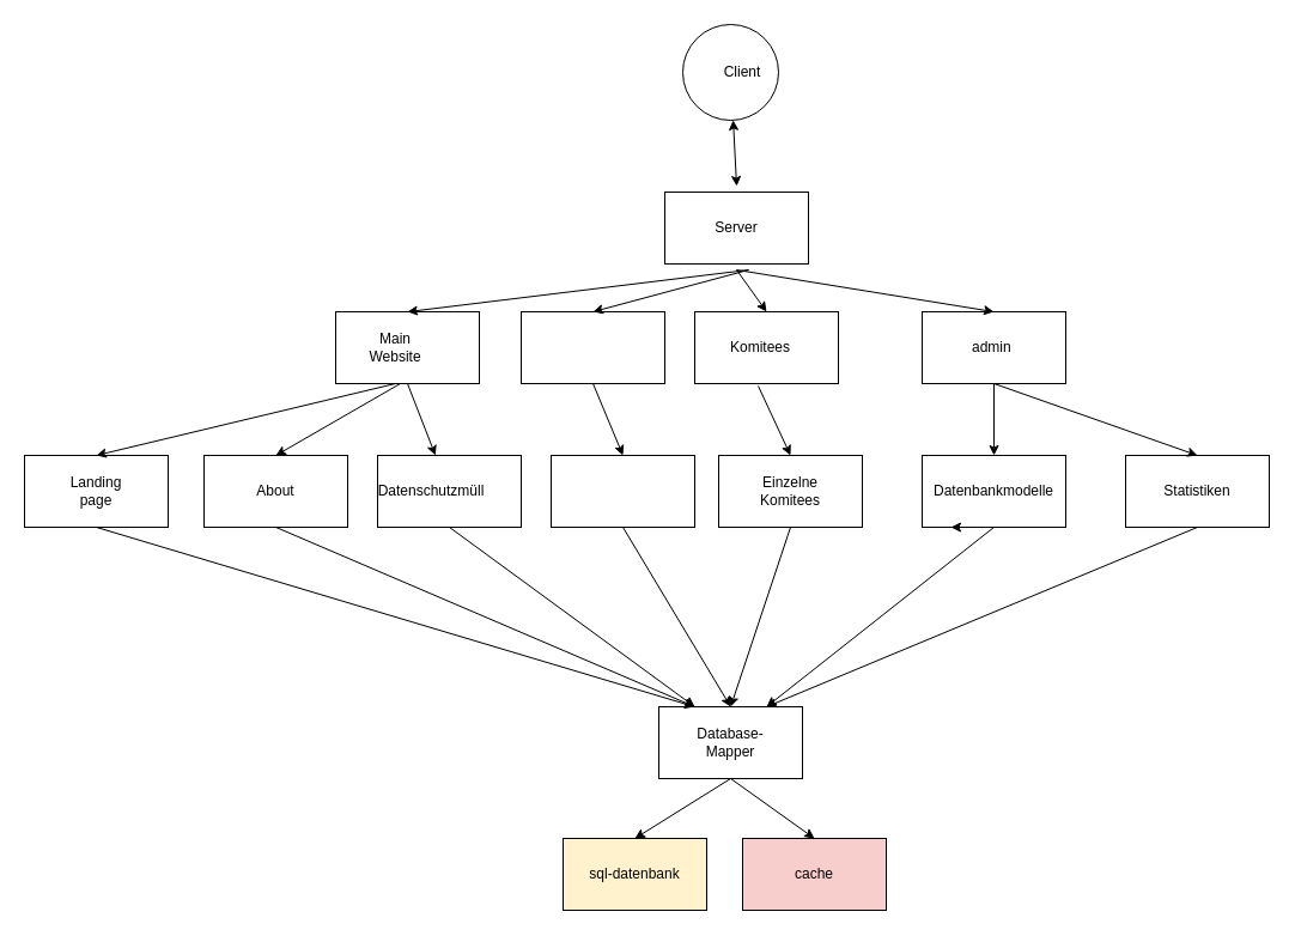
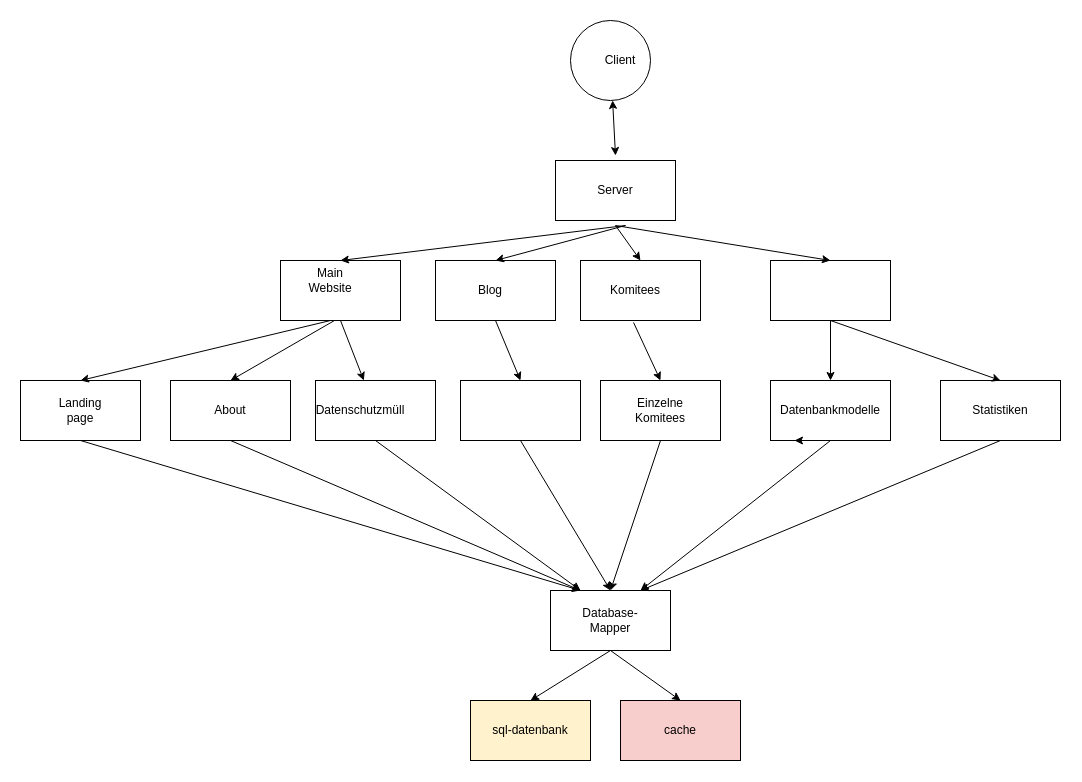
  <mxCell id="0" />
  <mxCell id="1" parent="0" />
  <mxCell id="2" value="" style="rounded=0;whiteSpace=wrap;html=1;" vertex="1" parent="1"><mxGeometry x="555" y="160" width="120" height="60" as="geometry" /></mxCell>
  <mxCell id="3" value="Server" style="text;html=1;strokeColor=none;fillColor=none;align=center;verticalAlign=middle;whiteSpace=wrap;rounded=0;" vertex="1" parent="1"><mxGeometry x="595" y="155" width="40" height="70" as="geometry" /></mxCell>
  <mxCell id="4" value="" style="ellipse;whiteSpace=wrap;html=1;aspect=fixed;" vertex="1" parent="1"><mxGeometry x="570" width="80" height="80" as="geometry" y="20" /></mxCell>
  <mxCell id="5" value="Client" style="text;html=1;strokeColor=none;fillColor=none;align=center;verticalAlign=middle;whiteSpace=wrap;rounded=0;" vertex="1" parent="1"><mxGeometry x="595" y="50" width="50" height="20" as="geometry" /></mxCell>
  <mxCell id="6" value="" style="endArrow=classic;startArrow=classic;html=1;exitX=0.5;exitY=0;exitDx=0;exitDy=0;" edge="1" parent="1" source="3" target="4"><mxGeometry width="50" height="50" relative="1" as="geometry"><mxPoint x="617" y="150" as="sourcePoint" /><mxPoint x="640" y="100" as="targetPoint" /><Array as="points" /></mxGeometry></mxCell>
  <mxCell id="7" value="" style="rounded=0;whiteSpace=wrap;html=1;" vertex="1" parent="1"><mxGeometry x="280" y="260" width="120" height="60" as="geometry" /></mxCell>
- <mxCell id="8" value="Main Website" style="text;html=1;strokeColor=none;fillColor=none;align=center;verticalAlign=middle;whiteSpace=wrap;rounded=0;" vertex="1" parent="1"><mxGeometry x="310" y="280" width="40" height="20" as="geometry" /></mxCell>
+ <mxCell id="8" value="Main Website" style="text;html=1;strokeColor=none;fillColor=none;align=center;verticalAlign=middle;whiteSpace=wrap;rounded=0;" vertex="1" parent="1"><mxGeometry x="310" y="270" width="40" height="20" as="geometry" /></mxCell>
  <mxCell id="9" value="" style="rounded=0;whiteSpace=wrap;html=1;" vertex="1" parent="1"><mxGeometry x="435" y="260" width="120" height="60" as="geometry" /></mxCell>
+ <mxCell id="10" value="Blog" style="text;html=1;strokeColor=none;fillColor=none;align=center;verticalAlign=middle;whiteSpace=wrap;rounded=0;" vertex="1" parent="1"><mxGeometry x="470" y="280" width="40" height="20" as="geometry" /></mxCell>
  <mxCell id="11" value="" style="rounded=0;whiteSpace=wrap;html=1;" vertex="1" parent="1"><mxGeometry x="580" y="260" width="120" height="60" as="geometry" /></mxCell>
  <mxCell id="12" value="Komitees" style="text;html=1;strokeColor=none;fillColor=none;align=center;verticalAlign=middle;whiteSpace=wrap;rounded=0;" vertex="1" parent="1"><mxGeometry x="615" y="280" width="40" height="20" as="geometry" /></mxCell>
  <mxCell id="13" value="" style="rounded=0;whiteSpace=wrap;html=1;" vertex="1" parent="1"><mxGeometry x="770" y="260" width="120" height="60" as="geometry" /></mxCell>
- <mxCell id="14" value="admin&amp;nbsp;" style="text;html=1;strokeColor=none;fillColor=none;align=center;verticalAlign=middle;whiteSpace=wrap;rounded=0;" vertex="1" parent="1"><mxGeometry x="810" y="280" width="40" height="20" as="geometry" /></mxCell>
  <mxCell id="15" value="" style="endArrow=classic;html=1;exitX=0.75;exitY=1;exitDx=0;exitDy=0;entryX=0.5;entryY=0;entryDx=0;entryDy=0;" edge="1" parent="1" source="3" target="7"><mxGeometry width="50" height="50" relative="1" as="geometry"><mxPoint x="590" y="410" as="sourcePoint" /><mxPoint x="640" y="360" as="targetPoint" /></mxGeometry></mxCell>
  <mxCell id="16" value="" style="endArrow=classic;html=1;exitX=0.75;exitY=1;exitDx=0;exitDy=0;entryX=0.5;entryY=0;entryDx=0;entryDy=0;" edge="1" parent="1" source="3" target="9"><mxGeometry width="50" height="50" relative="1" as="geometry"><mxPoint x="590" y="410" as="sourcePoint" /><mxPoint x="640" y="360" as="targetPoint" /></mxGeometry></mxCell>
  <mxCell id="17" value="" style="endArrow=classic;html=1;exitX=0.5;exitY=1;exitDx=0;exitDy=0;entryX=0.5;entryY=0;entryDx=0;entryDy=0;" edge="1" parent="1" source="3" target="11"><mxGeometry width="50" height="50" relative="1" as="geometry"><mxPoint x="590" y="410" as="sourcePoint" /><mxPoint x="640" y="360" as="targetPoint" /></mxGeometry></mxCell>
  <mxCell id="18" value="" style="endArrow=classic;html=1;exitX=0.5;exitY=1;exitDx=0;exitDy=0;entryX=0.5;entryY=0;entryDx=0;entryDy=0;" edge="1" parent="1" source="3" target="13"><mxGeometry width="50" height="50" relative="1" as="geometry"><mxPoint x="590" y="410" as="sourcePoint" /><mxPoint x="640" y="360" as="targetPoint" /></mxGeometry></mxCell>
  <mxCell id="19" value="" style="rounded=0;whiteSpace=wrap;html=1;" vertex="1" parent="1"><mxGeometry x="20" y="380" width="120" height="60" as="geometry" /></mxCell>
  <mxCell id="20" value="" style="rounded=0;whiteSpace=wrap;html=1;" vertex="1" parent="1"><mxGeometry x="170" y="380" width="120" height="60" as="geometry" /></mxCell>
  <mxCell id="21" value="" style="rounded=0;whiteSpace=wrap;html=1;" vertex="1" parent="1"><mxGeometry x="315" y="380" width="120" height="60" as="geometry" /></mxCell>
  <mxCell id="22" value="Datenschutzmüll" style="text;html=1;strokeColor=none;fillColor=none;align=center;verticalAlign=middle;whiteSpace=wrap;rounded=0;" vertex="1" parent="1"><mxGeometry x="340" y="400" width="40" height="20" as="geometry" /></mxCell>
  <mxCell id="23" value="About&lt;br&gt;" style="text;html=1;strokeColor=none;fillColor=none;align=center;verticalAlign=middle;whiteSpace=wrap;rounded=0;" vertex="1" parent="1"><mxGeometry x="210" y="400" width="40" height="20" as="geometry" /></mxCell>
  <mxCell id="24" value="Landing page" style="text;html=1;strokeColor=none;fillColor=none;align=center;verticalAlign=middle;whiteSpace=wrap;rounded=0;" vertex="1" parent="1"><mxGeometry x="60" y="400" width="40" height="20" as="geometry" /></mxCell>
  <mxCell id="25" value="" style="endArrow=classic;html=1;exitX=0.5;exitY=1;exitDx=0;exitDy=0;" edge="1" parent="1" source="7" target="21"><mxGeometry width="50" height="50" relative="1" as="geometry"><mxPoint x="590" y="400" as="sourcePoint" /><mxPoint x="640" y="350" as="targetPoint" /></mxGeometry></mxCell>
  <mxCell id="26" value="" style="endArrow=classic;html=1;exitX=0.45;exitY=1;exitDx=0;exitDy=0;exitPerimeter=0;entryX=0.5;entryY=0;entryDx=0;entryDy=0;" edge="1" parent="1" source="7" target="20"><mxGeometry width="50" height="50" relative="1" as="geometry"><mxPoint x="590" y="400" as="sourcePoint" /><mxPoint x="640" y="350" as="targetPoint" /></mxGeometry></mxCell>
  <mxCell id="27" value="" style="endArrow=classic;html=1;entryX=0.5;entryY=0;entryDx=0;entryDy=0;" edge="1" parent="1" target="19"><mxGeometry width="50" height="50" relative="1" as="geometry"><mxPoint x="330" y="320" as="sourcePoint" /><mxPoint x="640" y="350" as="targetPoint" /></mxGeometry></mxCell>
  <mxCell id="28" value="" style="rounded=0;whiteSpace=wrap;html=1;" vertex="1" parent="1"><mxGeometry x="460" y="380" width="120" height="60" as="geometry" /></mxCell>
  <mxCell id="29" value="" style="endArrow=classic;html=1;exitX=0.5;exitY=1;exitDx=0;exitDy=0;entryX=0.5;entryY=0;entryDx=0;entryDy=0;" edge="1" parent="1" source="9" target="28"><mxGeometry width="50" height="50" relative="1" as="geometry"><mxPoint x="590" y="390" as="sourcePoint" /><mxPoint x="640" y="340" as="targetPoint" /></mxGeometry></mxCell>
  <mxCell id="30" value="" style="rounded=0;whiteSpace=wrap;html=1;" vertex="1" parent="1"><mxGeometry x="600" y="380" width="120" height="60" as="geometry" /></mxCell>
  <mxCell id="31" value="Einzelne&lt;br&gt;Komitees" style="text;html=1;strokeColor=none;fillColor=none;align=center;verticalAlign=middle;whiteSpace=wrap;rounded=0;" vertex="1" parent="1"><mxGeometry x="640" y="400" width="40" height="20" as="geometry" /></mxCell>
  <mxCell id="32" value="" style="endArrow=classic;html=1;entryX=0.5;entryY=0;entryDx=0;entryDy=0;exitX=0.442;exitY=1.033;exitDx=0;exitDy=0;exitPerimeter=0;" edge="1" parent="1" source="11" target="30"><mxGeometry width="50" height="50" relative="1" as="geometry"><mxPoint x="590" y="350" as="sourcePoint" /><mxPoint x="640" y="330" as="targetPoint" /></mxGeometry></mxCell>
  <mxCell id="33" value="" style="rounded=0;whiteSpace=wrap;html=1;" vertex="1" parent="1"><mxGeometry x="770" y="380" width="120" height="60" as="geometry" /></mxCell>
  <mxCell id="34" value="Datenbankmodelle" style="text;html=1;strokeColor=none;fillColor=none;align=center;verticalAlign=middle;whiteSpace=wrap;rounded=0;" vertex="1" parent="1"><mxGeometry x="810" y="400" width="40" height="20" as="geometry" /></mxCell>
  <mxCell id="35" style="edgeStyle=orthogonalEdgeStyle;rounded=0;orthogonalLoop=1;jettySize=auto;html=1;exitX=0.25;exitY=1;exitDx=0;exitDy=0;entryX=0.2;entryY=1;entryDx=0;entryDy=0;entryPerimeter=0;" edge="1" parent="1" source="33" target="33"><mxGeometry relative="1" as="geometry" /></mxCell>
  <mxCell id="36" value="" style="rounded=0;whiteSpace=wrap;html=1;" vertex="1" parent="1"><mxGeometry x="940" y="380" width="120" height="60" as="geometry" /></mxCell>
  <mxCell id="37" value="Statistiken" style="text;html=1;strokeColor=none;fillColor=none;align=center;verticalAlign=middle;whiteSpace=wrap;rounded=0;" vertex="1" parent="1"><mxGeometry x="980" y="400" width="40" height="20" as="geometry" /></mxCell>
  <mxCell id="38" value="" style="endArrow=classic;html=1;exitX=0.5;exitY=1;exitDx=0;exitDy=0;" edge="1" parent="1" source="13" target="33"><mxGeometry width="50" height="50" relative="1" as="geometry"><mxPoint x="590" y="380" as="sourcePoint" /><mxPoint x="640" y="330" as="targetPoint" /></mxGeometry></mxCell>
  <mxCell id="39" value="" style="endArrow=classic;html=1;exitX=0.5;exitY=1;exitDx=0;exitDy=0;entryX=0.5;entryY=0;entryDx=0;entryDy=0;" edge="1" parent="1" source="13" target="36"><mxGeometry width="50" height="50" relative="1" as="geometry"><mxPoint x="590" y="380" as="sourcePoint" /><mxPoint x="640" y="330" as="targetPoint" /></mxGeometry></mxCell>
  <mxCell id="40" value="" style="rounded=0;whiteSpace=wrap;html=1;" vertex="1" parent="1"><mxGeometry x="550" y="590" width="120" height="60" as="geometry" /></mxCell>
  <mxCell id="41" value="Database-Mapper" style="text;html=1;strokeColor=none;fillColor=none;align=center;verticalAlign=middle;whiteSpace=wrap;rounded=0;" vertex="1" parent="1"><mxGeometry x="590" y="610" width="40" height="20" as="geometry" /></mxCell>
  <mxCell id="42" value="cache" style="rounded=0;whiteSpace=wrap;html=1;fillColor=#f8cecc;" vertex="1" parent="1"><mxGeometry x="620" y="700" width="120" height="60" as="geometry" /></mxCell>
  <mxCell id="43" value="sql-datenbank" style="rounded=0;whiteSpace=wrap;html=1;fillColor=#fff2cc;" vertex="1" parent="1"><mxGeometry x="470" y="700" width="120" height="60" as="geometry" /></mxCell>
  <mxCell id="44" value="" style="endArrow=classic;html=1;exitX=0.5;exitY=1;exitDx=0;exitDy=0;entryX=0.5;entryY=0;entryDx=0;entryDy=0;" edge="1" parent="1" source="40" target="43"><mxGeometry width="50" height="50" relative="1" as="geometry"><mxPoint x="590" y="540" as="sourcePoint" /><mxPoint x="640" y="490" as="targetPoint" /></mxGeometry></mxCell>
  <mxCell id="45" value="" style="endArrow=classic;html=1;exitX=0.5;exitY=1;exitDx=0;exitDy=0;entryX=0.5;entryY=0;entryDx=0;entryDy=0;" edge="1" parent="1" source="40" target="42"><mxGeometry width="50" height="50" relative="1" as="geometry"><mxPoint x="590" y="540" as="sourcePoint" /><mxPoint x="640" y="490" as="targetPoint" /></mxGeometry></mxCell>
  <mxCell id="46" value="" style="endArrow=classic;html=1;exitX=0.5;exitY=1;exitDx=0;exitDy=0;entryX=0.5;entryY=0;entryDx=0;entryDy=0;" edge="1" parent="1" source="28" target="40"><mxGeometry width="50" height="50" relative="1" as="geometry"><mxPoint x="590" y="540" as="sourcePoint" /><mxPoint x="640" y="490" as="targetPoint" /></mxGeometry></mxCell>
  <mxCell id="47" value="" style="endArrow=classic;html=1;exitX=0.5;exitY=1;exitDx=0;exitDy=0;entryX=0.5;entryY=0;entryDx=0;entryDy=0;" edge="1" parent="1" source="30" target="40"><mxGeometry width="50" height="50" relative="1" as="geometry"><mxPoint x="590" y="540" as="sourcePoint" /><mxPoint x="640" y="490" as="targetPoint" /></mxGeometry></mxCell>
  <mxCell id="48" value="" style="endArrow=classic;html=1;exitX=0.5;exitY=1;exitDx=0;exitDy=0;entryX=0.25;entryY=0;entryDx=0;entryDy=0;" edge="1" parent="1" source="19" target="40"><mxGeometry width="50" height="50" relative="1" as="geometry"><mxPoint x="590" y="540" as="sourcePoint" /><mxPoint x="640" y="490" as="targetPoint" /></mxGeometry></mxCell>
  <mxCell id="49" value="" style="endArrow=classic;html=1;exitX=0.5;exitY=1;exitDx=0;exitDy=0;entryX=0.25;entryY=0;entryDx=0;entryDy=0;" edge="1" parent="1" source="20" target="40"><mxGeometry width="50" height="50" relative="1" as="geometry"><mxPoint x="590" y="540" as="sourcePoint" /><mxPoint x="640" y="490" as="targetPoint" /></mxGeometry></mxCell>
  <mxCell id="50" value="" style="endArrow=classic;html=1;exitX=0.5;exitY=1;exitDx=0;exitDy=0;" edge="1" parent="1" source="21"><mxGeometry width="50" height="50" relative="1" as="geometry"><mxPoint x="590" y="540" as="sourcePoint" /><mxPoint x="580" y="590" as="targetPoint" /></mxGeometry></mxCell>
  <mxCell id="51" value="" style="endArrow=classic;html=1;exitX=0.5;exitY=1;exitDx=0;exitDy=0;entryX=0.75;entryY=0;entryDx=0;entryDy=0;" edge="1" parent="1" source="33" target="40"><mxGeometry width="50" height="50" relative="1" as="geometry"><mxPoint x="590" y="540" as="sourcePoint" /><mxPoint x="640" y="490" as="targetPoint" /></mxGeometry></mxCell>
  <mxCell id="52" value="" style="endArrow=classic;html=1;exitX=0.5;exitY=1;exitDx=0;exitDy=0;" edge="1" parent="1" source="36"><mxGeometry width="50" height="50" relative="1" as="geometry"><mxPoint x="590" y="540" as="sourcePoint" /><mxPoint x="640" y="590" as="targetPoint" /></mxGeometry></mxCell>
